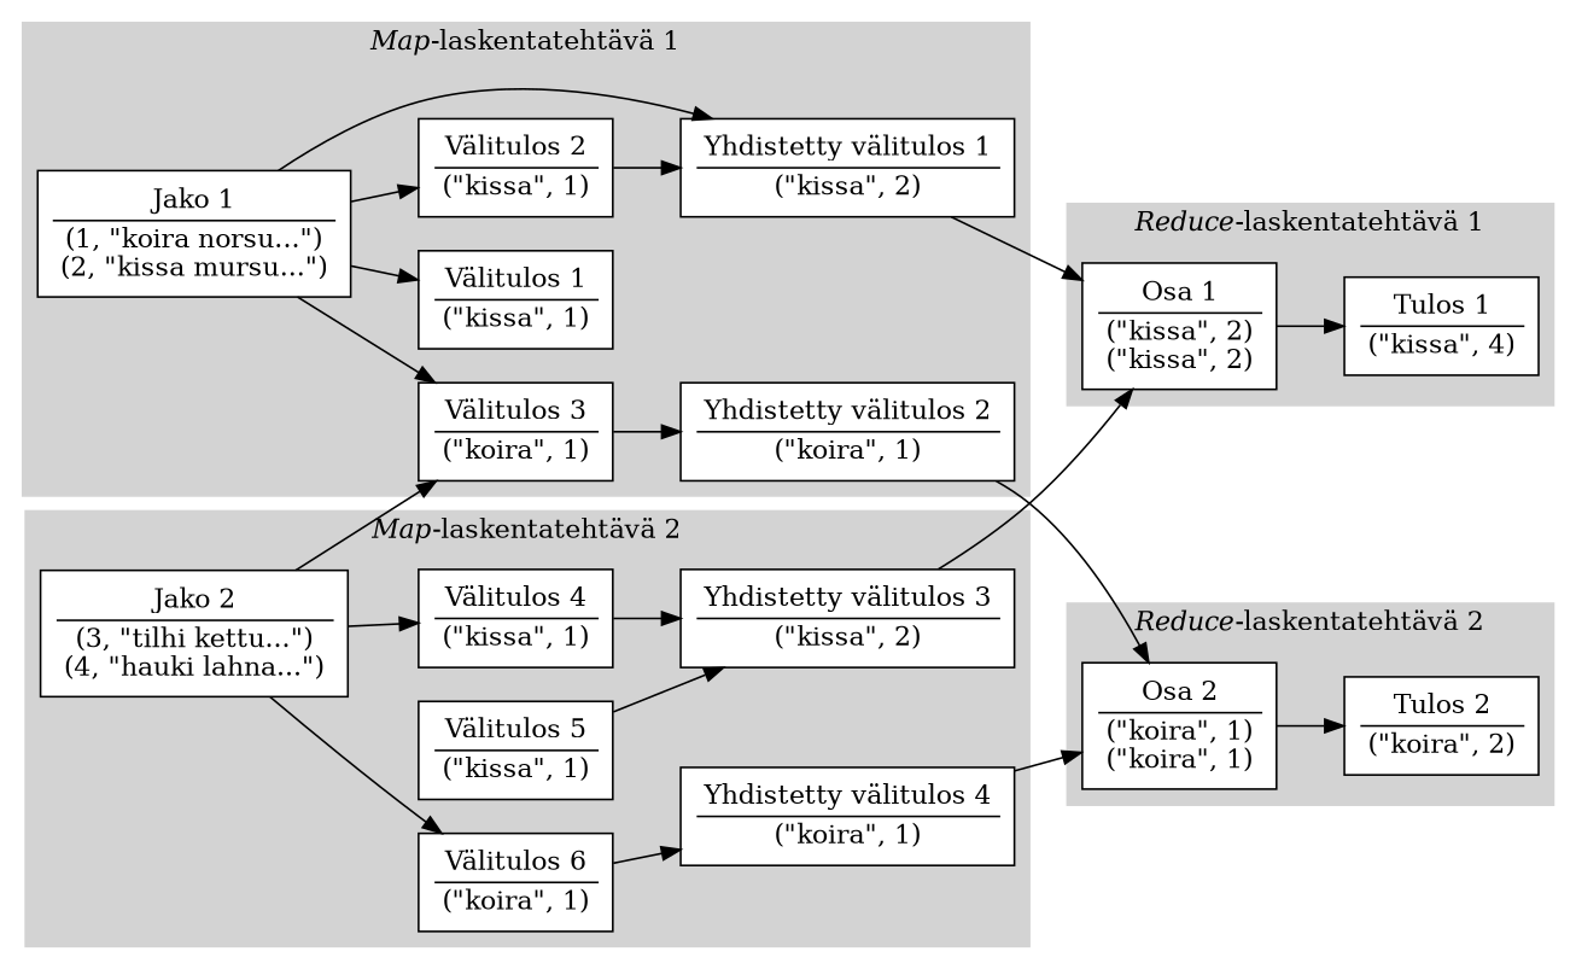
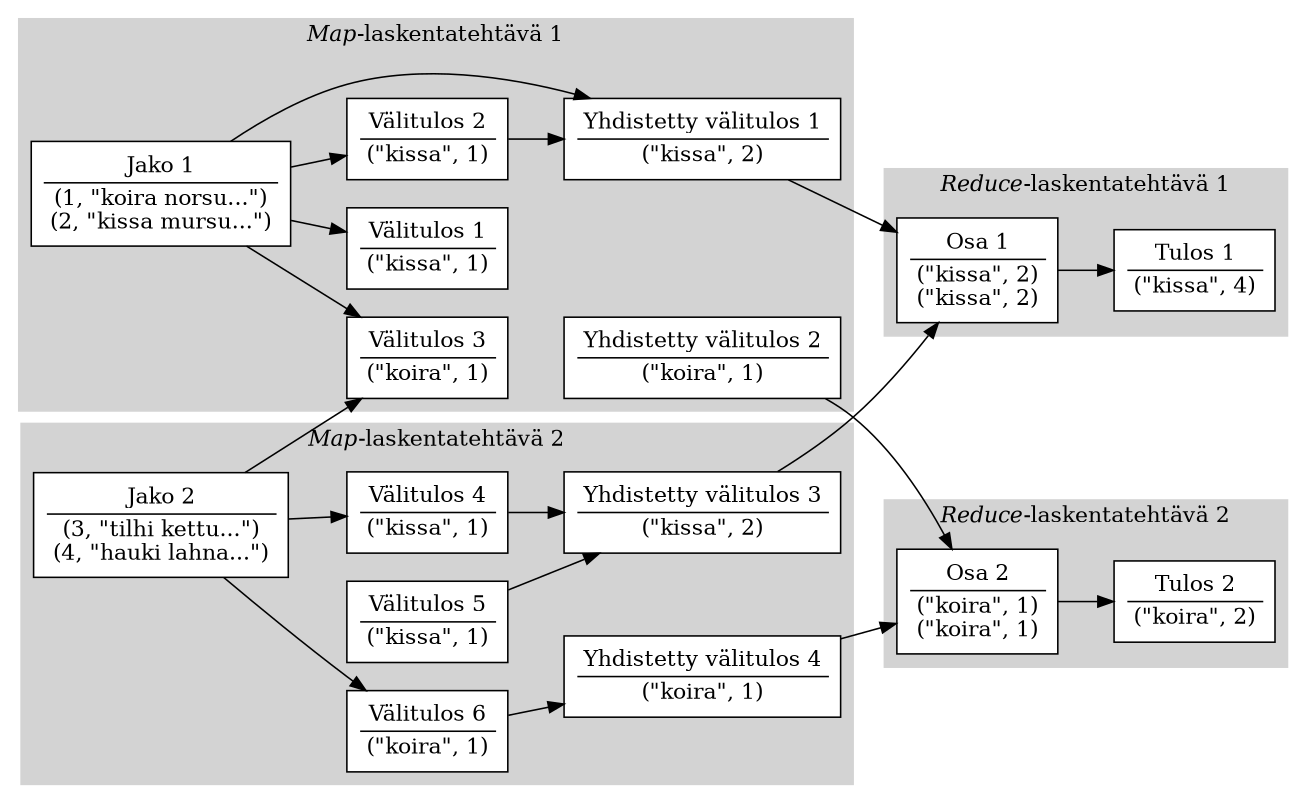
  digraph {
    rankdir=LR
    node [color=black fillcolor=white shape=box style=filled]
    n1 [label=<<table border="0"><tr><td>Jako 1</td></tr><hr/><tr><td>(1, "koira norsu...")<br/>(2, "kissa mursu...")</td></tr></table>>]
    n2 [label=<<table border="0"><tr><td>Välitulos 1</td></tr><hr/><tr><td>("kissa", 1)</td></tr></table>>]
    n3 [label=<<table border="0"><tr><td>Välitulos 3</td></tr><hr/><tr><td>("koira", 1)</td></tr></table>>]
    n4 [label=<<table border="0"><tr><td>Välitulos 2</td></tr><hr/><tr><td>("kissa", 1)</td></tr></table>>]
    n5 [label=<<table border="0"><tr><td>Yhdistetty välitulos 1</td></tr><hr/><tr><td>("kissa", 2)</td></tr></table>>]
    n6 [label=<<table border="0"><tr><td>Yhdistetty välitulos 2</td></tr><hr/><tr><td>("koira", 1)</td></tr></table>>]
    n7 [label=<<table border="0"><tr><td>Jako 2</td></tr><hr/><tr><td>(3, "tilhi kettu...")<br/>(4, "hauki lahna...")</td></tr></table>>]
    n8 [label=<<table border="0"><tr><td>Välitulos 4</td></tr><hr/><tr><td>("kissa", 1)</td></tr></table>>]
    n9 [label=<<table border="0"><tr><td>Välitulos 6</td></tr><hr/><tr><td>("koira", 1)</td></tr></table>>]
    n10 [label=<<table border="0"><tr><td>Välitulos 5</td></tr><hr/><tr><td>("kissa", 1)</td></tr></table>>]
    n11 [label=<<table border="0"><tr><td>Yhdistetty välitulos 3</td></tr><hr/><tr><td>("kissa", 2)</td></tr></table>>]
    n12 [label=<<table border="0"><tr><td>Yhdistetty välitulos 4</td></tr><hr/><tr><td>("koira", 1)</td></tr></table>>]
    n13 [label=<<table border="0"><tr><td>Osa 1</td></tr><hr/><tr><td>("kissa", 2)<br/>("kissa", 2)</td></tr></table>>]
    n14 [label=<<table border="0"><tr><td>Tulos 1</td></tr><hr/><tr><td>("kissa", 4)</td></tr></table>>]
    n15 [label=<<table border="0"><tr><td>Osa 2</td></tr><hr/><tr><td>("koira", 1)<br/>("koira", 1)</td></tr></table>>]
    n16 [label=<<table border="0"><tr><td>Tulos 2</td></tr><hr/><tr><td>("koira", 2)</td></tr></table>>]
    subgraph cluster_1 {
      color=lightgrey
      label=<<i>Map</i>-laskentatehtävä 1>
      style=filled
      n1
      n2
      n3
      n4
      n5
      n6
    }
    subgraph cluster_2 {
      color=lightgrey
      label=<<i>Map</i>-laskentatehtävä 2>
      style=filled
      n7
      n8
      n9
      n10
      n11
      n12
    }
    subgraph cluster_3 {
      color=lightgrey
      label=<<i>Reduce</i>-laskentatehtävä 1>
      style=filled
      n13
      n14
    }
    subgraph cluster_4 {
      color=lightgrey
      label=<<i>Reduce</i>-laskentatehtävä 2>
      style=filled
      n15
      n16
    }
    n1 -> n2
    n1 -> n3
    n1 -> n4
    n1 -> n5
-   n3 -> n6
    n4 -> n5
    n5 -> n13
    n6 -> n15
    n7 -> n3
    n7 -> n8
    n7 -> n9
    n8 -> n11
    n9 -> n12
    n10 -> n11
    n11 -> n13
    n12 -> n15
    n13 -> n14
    n15 -> n16
  }
